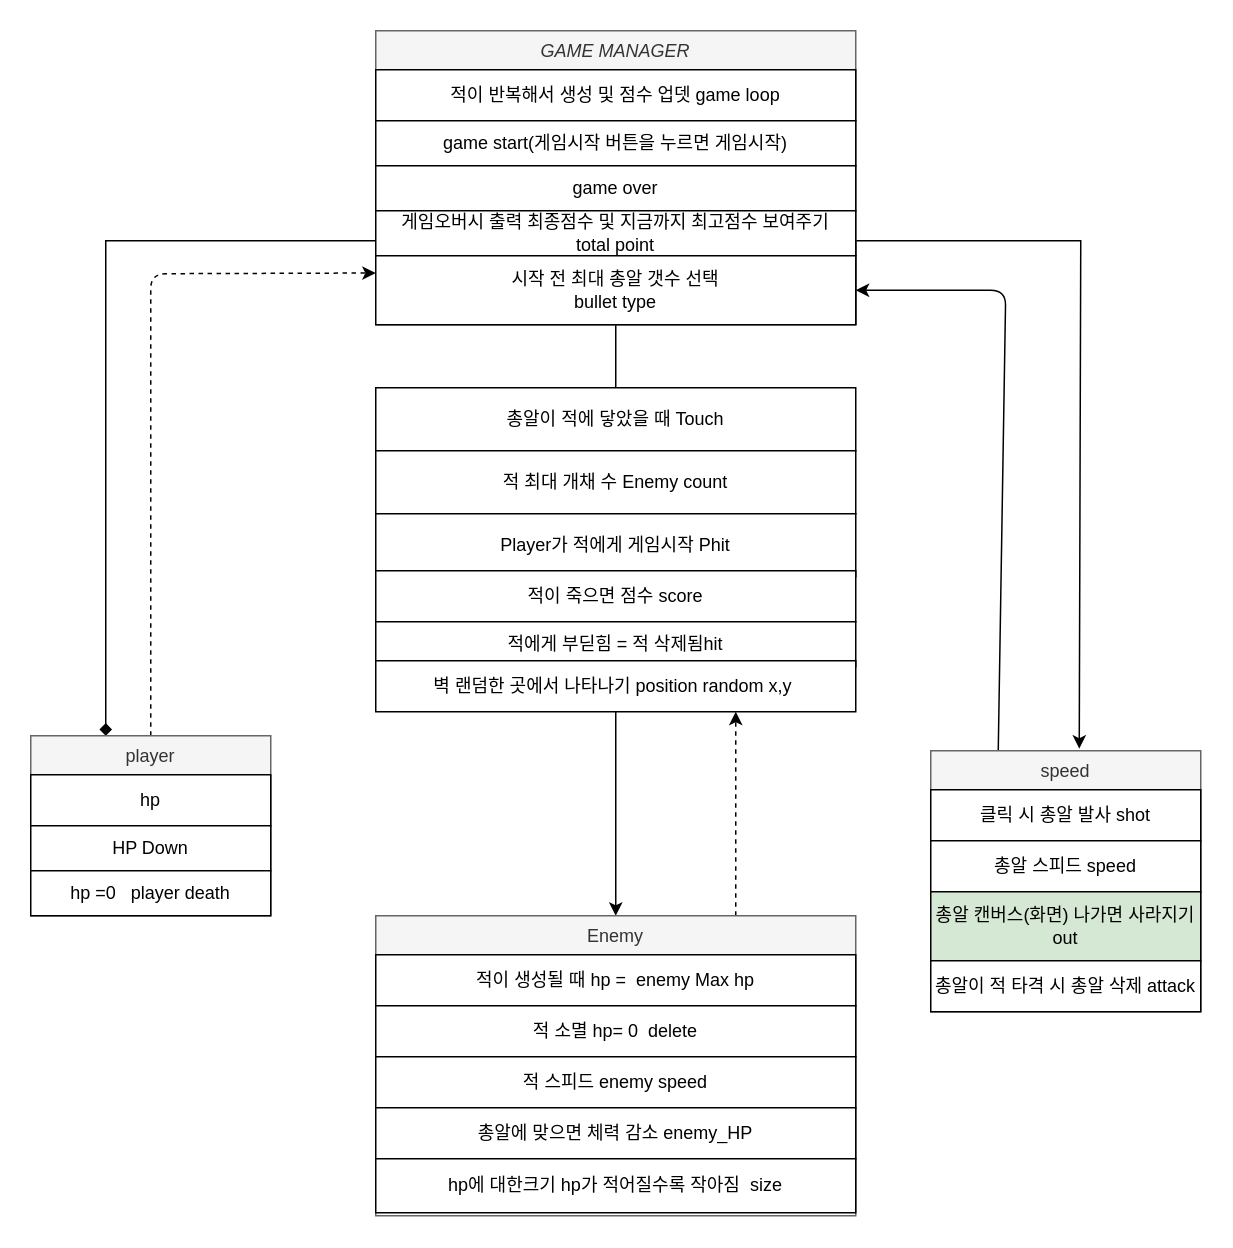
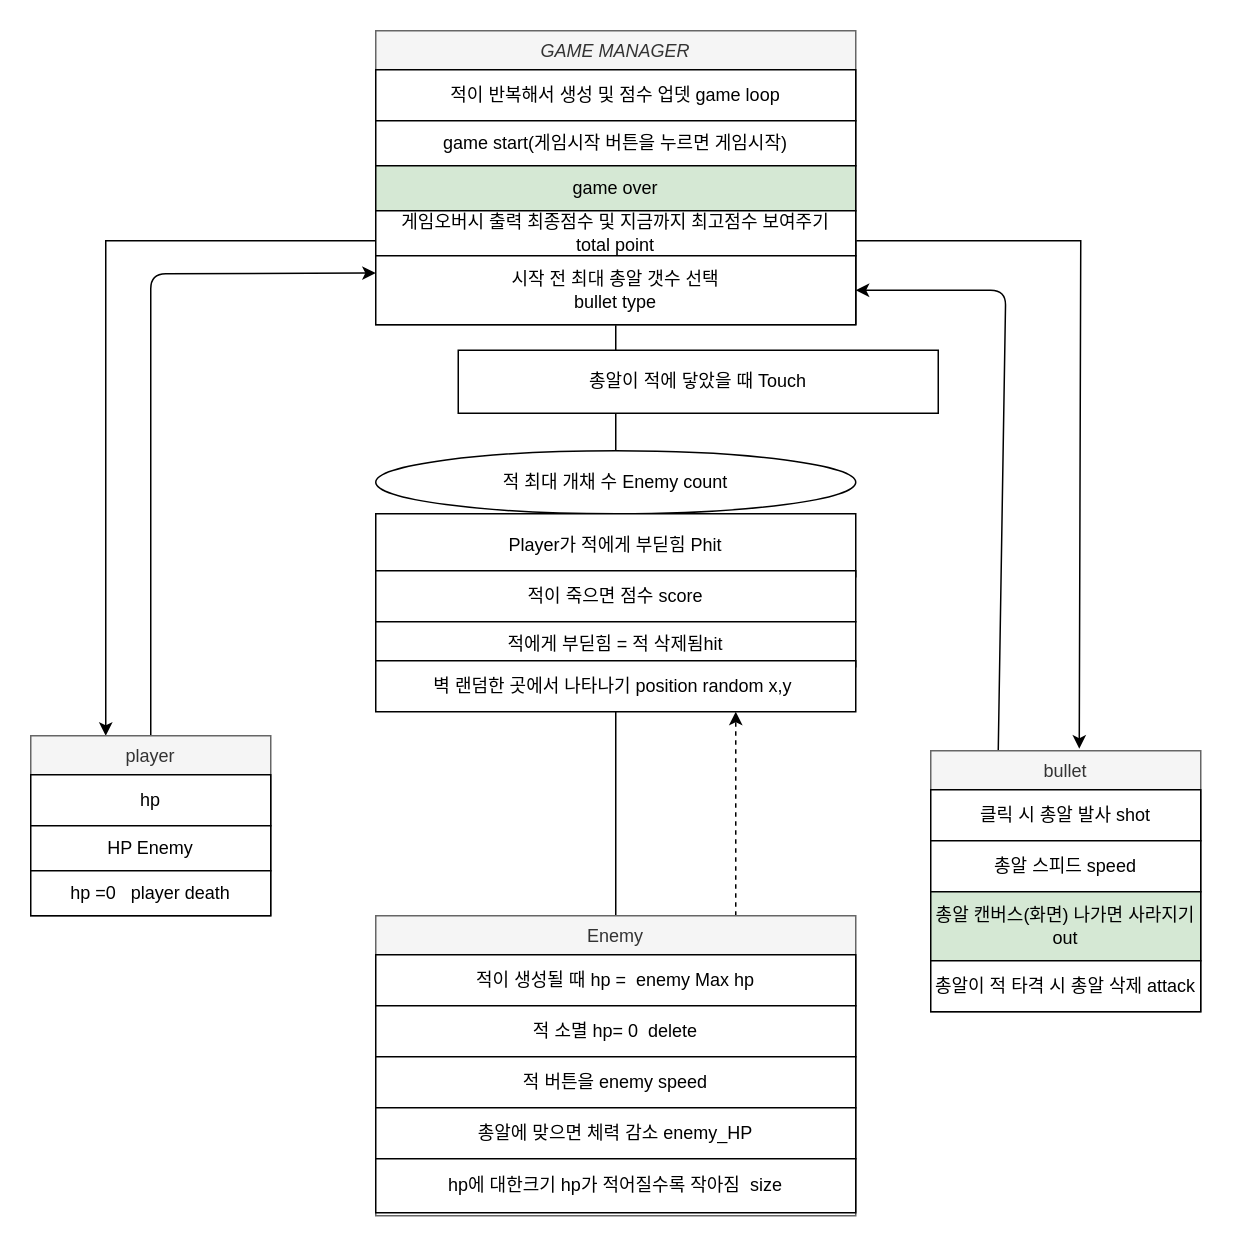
  <mxCell id="0" />
  <mxCell id="1" parent="0" />
- <mxCell id="2" style="edgeStyle=orthogonalEdgeStyle;rounded=0;orthogonalLoop=1;jettySize=auto;html=1;exitX=0.25;exitY=1;exitDx=0;exitDy=0;endArrow=diamond;" parent="1" source="5" target="12" edge="1"><mxGeometry relative="1" as="geometry"><mxPoint x="70" y="430" as="targetPoint" /><Array as="points"><mxPoint x="70" y="160" /></Array></mxGeometry></mxCell>
- <mxCell id="3" style="edgeStyle=orthogonalEdgeStyle;rounded=0;orthogonalLoop=1;jettySize=auto;html=1;exitX=0.5;exitY=1;exitDx=0;exitDy=0;" parent="1" source="5" target="17" edge="1"><mxGeometry relative="1" as="geometry"><Array as="points"><mxPoint x="410" y="160" /></Array></mxGeometry></mxCell>
+ <mxCell id="2" style="edgeStyle=orthogonalEdgeStyle;rounded=0;orthogonalLoop=1;jettySize=auto;html=1;exitX=0.25;exitY=1;exitDx=0;exitDy=0;" parent="1" source="5" target="12" edge="1"><mxGeometry relative="1" as="geometry"><mxPoint x="70" y="430" as="targetPoint" /><Array as="points"><mxPoint x="70" y="160" /></Array></mxGeometry></mxCell>
+ <mxCell id="3" style="edgeStyle=orthogonalEdgeStyle;rounded=0;orthogonalLoop=1;jettySize=auto;html=1;exitX=0.5;exitY=1;exitDx=0;exitDy=0;endArrow=none;" parent="1" source="5" target="17" edge="1"><mxGeometry relative="1" as="geometry"><Array as="points"><mxPoint x="410" y="160" /></Array></mxGeometry></mxCell>
  <mxCell id="4" style="edgeStyle=orthogonalEdgeStyle;rounded=0;orthogonalLoop=1;jettySize=auto;html=1;exitX=1;exitY=1;exitDx=0;exitDy=0;entryX=0.55;entryY=-0.008;entryDx=0;entryDy=0;entryPerimeter=0;" parent="1" source="5" target="25" edge="1"><mxGeometry relative="1" as="geometry"><mxPoint x="720" y="490" as="targetPoint" /><Array as="points"><mxPoint x="720" y="160" /></Array></mxGeometry></mxCell>
  <mxCell id="5" value="GAME MANAGER" style="swimlane;fontStyle=2;align=center;verticalAlign=top;childLayout=stackLayout;horizontal=1;startSize=26;horizontalStack=0;resizeParent=1;resizeLast=0;collapsible=1;marginBottom=0;rounded=0;shadow=0;strokeWidth=1;fillColor=#f5f5f5;strokeColor=#666666;fontColor=#333333;" parent="1" vertex="1"><mxGeometry x="250" y="20" width="320" height="196" as="geometry"><mxRectangle x="230" y="140" width="160" height="26" as="alternateBounds" /></mxGeometry></mxCell>
  <mxCell id="6" value="적이 반복해서 생성 및 점수 업뎃 game loop" style="rounded=0;whiteSpace=wrap;html=1;" parent="5" vertex="1"><mxGeometry y="26" width="320" height="34" as="geometry" /></mxCell>
  <mxCell id="7" value="game start(게임시작 버튼을 누르면 게임시작)" style="rounded=0;whiteSpace=wrap;html=1;" parent="5" vertex="1"><mxGeometry y="60" width="320" height="30" as="geometry" /></mxCell>
- <mxCell id="8" value="game over" style="rounded=0;whiteSpace=wrap;html=1;" parent="5" vertex="1"><mxGeometry y="90" width="320" height="30" as="geometry" /></mxCell>
+ <mxCell id="8" value="game over" style="rounded=0;whiteSpace=wrap;html=1;fillColor=#d5e8d4;" parent="5" vertex="1"><mxGeometry y="90" width="320" height="30" as="geometry" /></mxCell>
  <mxCell id="9" value="게임오버시 출력 최종점수 및 지금까지 최고점수 보여주기&lt;br&gt;total point" style="rounded=0;whiteSpace=wrap;html=1;" parent="5" vertex="1"><mxGeometry y="120" width="320" height="30" as="geometry" /></mxCell>
  <mxCell id="10" value="시작 전 최대 총알 갯수 선택&lt;br&gt;bullet type" style="rounded=0;whiteSpace=wrap;html=1;" parent="5" vertex="1"><mxGeometry y="150" width="320" height="46" as="geometry" /></mxCell>
- <mxCell id="11" style="edgeStyle=none;html=1;exitX=0.5;exitY=0;exitDx=0;exitDy=0;entryX=0;entryY=0.25;entryDx=0;entryDy=0;dashed=1;" parent="1" source="12" target="10" edge="1"><mxGeometry relative="1" as="geometry"><Array as="points"><mxPoint x="100" y="182" /></Array></mxGeometry></mxCell>
+ <mxCell id="11" style="edgeStyle=none;html=1;exitX=0.5;exitY=0;exitDx=0;exitDy=0;entryX=0;entryY=0.25;entryDx=0;entryDy=0;" parent="1" source="12" target="10" edge="1"><mxGeometry relative="1" as="geometry"><Array as="points"><mxPoint x="100" y="182" /></Array></mxGeometry></mxCell>
  <mxCell id="12" value="player" style="swimlane;fontStyle=0;align=center;verticalAlign=top;childLayout=stackLayout;horizontal=1;startSize=26;horizontalStack=0;resizeParent=1;resizeLast=0;collapsible=1;marginBottom=0;rounded=0;shadow=0;strokeWidth=1;fillColor=#f5f5f5;strokeColor=#666666;fontColor=#333333;" parent="1" vertex="1"><mxGeometry x="20" y="490" width="160" height="120" as="geometry"><mxRectangle x="130" y="380" width="160" height="26" as="alternateBounds" /></mxGeometry></mxCell>
  <mxCell id="13" value="hp" style="rounded=0;whiteSpace=wrap;html=1;" parent="12" vertex="1"><mxGeometry y="26" width="160" height="34" as="geometry" /></mxCell>
- <mxCell id="14" value="HP Down" style="rounded=0;whiteSpace=wrap;html=1;" parent="12" vertex="1"><mxGeometry y="60" width="160" height="30" as="geometry" /></mxCell>
+ <mxCell id="14" value="HP Enemy" style="rounded=0;whiteSpace=wrap;html=1;" parent="12" vertex="1"><mxGeometry y="60" width="160" height="30" as="geometry" /></mxCell>
  <mxCell id="15" value="hp =0&amp;nbsp; &amp;nbsp;player death" style="rounded=0;whiteSpace=wrap;html=1;" parent="12" vertex="1"><mxGeometry y="90" width="160" height="30" as="geometry" /></mxCell>
  <mxCell id="16" style="edgeStyle=none;html=1;exitX=0.75;exitY=0;exitDx=0;exitDy=0;entryX=0.75;entryY=1;entryDx=0;entryDy=0;dashed=1;" parent="1" source="17" target="35" edge="1"><mxGeometry relative="1" as="geometry" /></mxCell>
  <mxCell id="17" value="Enemy" style="swimlane;fontStyle=0;align=center;verticalAlign=top;childLayout=stackLayout;horizontal=1;startSize=26;horizontalStack=0;resizeParent=1;resizeLast=0;collapsible=1;marginBottom=0;rounded=0;shadow=0;strokeWidth=1;fillColor=#f5f5f5;strokeColor=#666666;fontColor=#333333;" parent="1" vertex="1"><mxGeometry x="250" y="610" width="320" height="200" as="geometry"><mxRectangle x="130" y="380" width="160" height="26" as="alternateBounds" /></mxGeometry></mxCell>
  <mxCell id="18" value="적이 생성될 때 hp =&amp;nbsp; enemy Max hp" style="rounded=0;whiteSpace=wrap;html=1;" parent="17" vertex="1"><mxGeometry y="26" width="320" height="34" as="geometry" /></mxCell>
  <mxCell id="19" value="적 소멸 hp= 0&amp;nbsp; delete" style="rounded=0;whiteSpace=wrap;html=1;" parent="17" vertex="1"><mxGeometry y="60" width="320" height="34" as="geometry" /></mxCell>
- <mxCell id="20" value="적 스피드 enemy speed" style="rounded=0;whiteSpace=wrap;html=1;" parent="17" vertex="1"><mxGeometry y="94" width="320" height="34" as="geometry" /></mxCell>
+ <mxCell id="20" value="적 버튼을 enemy speed" style="rounded=0;whiteSpace=wrap;html=1;" parent="17" vertex="1"><mxGeometry y="94" width="320" height="34" as="geometry" /></mxCell>
  <mxCell id="21" style="edgeStyle=none;html=1;exitX=0.25;exitY=1;exitDx=0;exitDy=0;entryX=0.25;entryY=0;entryDx=0;entryDy=0;" parent="17" source="22" target="22" edge="1"><mxGeometry relative="1" as="geometry" /></mxCell>
  <mxCell id="22" value="총알에 맞으면 체력 감소 enemy_HP" style="rounded=0;whiteSpace=wrap;html=1;" parent="17" vertex="1"><mxGeometry y="128" width="320" height="34" as="geometry" /></mxCell>
  <mxCell id="23" value="hp에 대한크기 hp가 적어질수록 작아짐&amp;nbsp; size" style="rounded=0;whiteSpace=wrap;html=1;" parent="17" vertex="1"><mxGeometry y="162" width="320" height="36" as="geometry" /></mxCell>
  <mxCell id="24" style="edgeStyle=none;html=1;exitX=0.25;exitY=0;exitDx=0;exitDy=0;entryX=1;entryY=0.5;entryDx=0;entryDy=0;" parent="1" source="25" target="10" edge="1"><mxGeometry relative="1" as="geometry"><Array as="points"><mxPoint x="670" y="193" /></Array></mxGeometry></mxCell>
- <mxCell id="25" value="speed" style="swimlane;fontStyle=0;align=center;verticalAlign=top;childLayout=stackLayout;horizontal=1;startSize=26;horizontalStack=0;resizeParent=1;resizeLast=0;collapsible=1;marginBottom=0;rounded=0;shadow=0;strokeWidth=1;fillColor=#f5f5f5;strokeColor=#666666;fontColor=#333333;" parent="1" vertex="1"><mxGeometry x="620" y="500" width="180" height="174" as="geometry"><mxRectangle x="130" y="380" width="160" height="26" as="alternateBounds" /></mxGeometry></mxCell>
+ <mxCell id="25" value="bullet" style="swimlane;fontStyle=0;align=center;verticalAlign=top;childLayout=stackLayout;horizontal=1;startSize=26;horizontalStack=0;resizeParent=1;resizeLast=0;collapsible=1;marginBottom=0;rounded=0;shadow=0;strokeWidth=1;fillColor=#f5f5f5;strokeColor=#666666;fontColor=#333333;" parent="1" vertex="1"><mxGeometry x="620" y="500" width="180" height="174" as="geometry"><mxRectangle x="130" y="380" width="160" height="26" as="alternateBounds" /></mxGeometry></mxCell>
  <mxCell id="26" value="클릭 시 총알 발사 shot" style="rounded=0;whiteSpace=wrap;html=1;" parent="25" vertex="1"><mxGeometry y="26" width="180" height="34" as="geometry" /></mxCell>
  <mxCell id="27" value="총알 스피드 speed" style="rounded=0;whiteSpace=wrap;html=1;" parent="25" vertex="1"><mxGeometry y="60" width="180" height="34" as="geometry" /></mxCell>
  <mxCell id="28" value="총알 캔버스(화면) 나가면 사라지기 out" style="rounded=0;whiteSpace=wrap;html=1;fillColor=#d5e8d4;" parent="25" vertex="1"><mxGeometry y="94" width="180" height="46" as="geometry" /></mxCell>
  <mxCell id="29" value="총알이 적 타격 시 총알 삭제 attack" style="rounded=0;whiteSpace=wrap;html=1;" parent="25" vertex="1"><mxGeometry y="140" width="180" height="34" as="geometry" /></mxCell>
- <mxCell id="30" value="총알이 적에 닿았을 때 Touch" style="rounded=0;whiteSpace=wrap;html=1;" parent="1" vertex="1"><mxGeometry x="250" y="258" width="320" height="42" as="geometry" /></mxCell>
- <mxCell id="31" value="적 최대 개채 수 Enemy count" style="rounded=0;whiteSpace=wrap;html=1;" parent="1" vertex="1"><mxGeometry x="250" y="300" width="320" height="42" as="geometry" /></mxCell>
- <mxCell id="32" value="Player가 적에게 게임시작 Phit" style="rounded=0;whiteSpace=wrap;html=1;" parent="1" vertex="1"><mxGeometry x="250" y="342" width="320" height="42" as="geometry" /></mxCell>
+ <mxCell id="30" value="총알이 적에 닿았을 때 Touch" style="rounded=0;whiteSpace=wrap;html=1;" parent="1" vertex="1"><mxGeometry x="305" y="233" width="320" height="42" as="geometry" /></mxCell>
+ <mxCell id="31" value="적 최대 개채 수 Enemy count" style="ellipse;whiteSpace=wrap;html=1;" parent="1" vertex="1"><mxGeometry x="250" y="300" width="320" height="42" as="geometry" /></mxCell>
+ <mxCell id="32" value="Player가 적에게 부딛힘 Phit" style="rounded=0;whiteSpace=wrap;html=1;" parent="1" vertex="1"><mxGeometry x="250" y="342" width="320" height="42" as="geometry" /></mxCell>
  <mxCell id="33" value="적이 죽으면 점수 score" style="rounded=0;whiteSpace=wrap;html=1;" parent="1" vertex="1"><mxGeometry x="250" y="380" width="320" height="34" as="geometry" /></mxCell>
  <mxCell id="34" value="적에게 부딛힘 = 적 삭제됨hit" style="rounded=0;whiteSpace=wrap;html=1;" parent="1" vertex="1"><mxGeometry x="250" y="414" width="320" height="30" as="geometry" /></mxCell>
  <mxCell id="35" value="벽 랜덤한 곳에서 나타나기&amp;nbsp;position random x,y&amp;nbsp;" style="rounded=0;whiteSpace=wrap;html=1;" parent="1" vertex="1"><mxGeometry x="250" y="440" width="320" height="34" as="geometry" /></mxCell>
